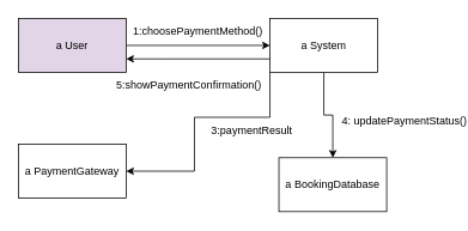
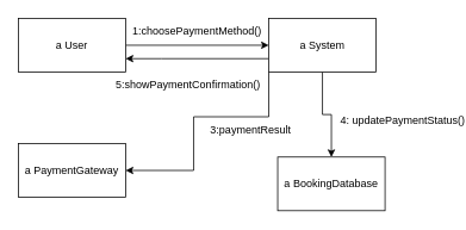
  <mxCell id="0" />
  <mxCell id="1" parent="0" />
  <mxCell id="2" value="a&amp;nbsp;BookingDatabase" style="rounded=0;whiteSpace=wrap;html=1;" vertex="1" parent="1"><mxGeometry x="310" y="175" width="120" height="60" as="geometry" /></mxCell>
  <mxCell id="3" value="a&amp;nbsp;PaymentGateway" style="rounded=0;whiteSpace=wrap;html=1;" vertex="1" parent="1"><mxGeometry x="20" y="160" width="120" height="60" as="geometry" /></mxCell>
  <mxCell id="4" style="edgeStyle=orthogonalEdgeStyle;rounded=0;orthogonalLoop=1;jettySize=auto;html=1;entryX=0.5;entryY=0;entryDx=0;entryDy=0;" edge="1" parent="1" source="6" target="2"><mxGeometry relative="1" as="geometry" /></mxCell>
  <mxCell id="5" style="edgeStyle=orthogonalEdgeStyle;rounded=0;orthogonalLoop=1;jettySize=auto;html=1;exitX=0;exitY=0.75;exitDx=0;exitDy=0;" edge="1" parent="1" source="6" target="8"><mxGeometry relative="1" as="geometry"><Array as="points"><mxPoint x="180" y="65" /><mxPoint x="180" y="65" /></Array></mxGeometry></mxCell>
  <mxCell id="6" value="a System" style="rounded=0;whiteSpace=wrap;html=1;" vertex="1" parent="1"><mxGeometry x="300" y="20" width="120" height="60" as="geometry" /></mxCell>
  <mxCell id="7" style="edgeStyle=orthogonalEdgeStyle;rounded=0;orthogonalLoop=1;jettySize=auto;html=1;entryX=0;entryY=0.5;entryDx=0;entryDy=0;" edge="1" parent="1" source="8" target="6"><mxGeometry relative="1" as="geometry" /></mxCell>
- <mxCell id="8" value="a User" style="rounded=0;whiteSpace=wrap;html=1;fillColor=#e1d5e7;" vertex="1" parent="1"><mxGeometry x="20" y="20" width="120" height="60" as="geometry" /></mxCell>
+ <mxCell id="8" value="a User" style="rounded=0;whiteSpace=wrap;html=1;" vertex="1" parent="1"><mxGeometry x="20" y="20" width="120" height="60" as="geometry" /></mxCell>
  <mxCell id="9" value="1:choosePaymentMethod()" style="text;html=1;align=center;verticalAlign=middle;whiteSpace=wrap;rounded=0;" vertex="1" parent="1"><mxGeometry x="190" y="20" width="60" height="30" as="geometry" /></mxCell>
  <mxCell id="10" value="" style="edgeStyle=orthogonalEdgeStyle;rounded=0;orthogonalLoop=1;jettySize=auto;html=1;exitX=0;exitY=1;exitDx=0;exitDy=0;entryX=1;entryY=0;entryDx=0;entryDy=0;" edge="1" parent="1" source="6"><mxGeometry relative="1" as="geometry"><mxPoint x="300" y="110" as="sourcePoint" /><mxPoint x="140" y="190" as="targetPoint" /><Array as="points"><mxPoint x="300" y="130" /><mxPoint x="216" y="130" /><mxPoint x="216" y="190" /></Array></mxGeometry></mxCell>
  <mxCell id="11" value="3:paymentResult" style="text;html=1;align=center;verticalAlign=middle;whiteSpace=wrap;rounded=0;" vertex="1" parent="1"><mxGeometry x="250" y="130" width="60" height="30" as="geometry" /></mxCell>
  <mxCell id="12" value="4:&amp;nbsp;updatePaymentStatus()" style="text;html=1;align=center;verticalAlign=middle;whiteSpace=wrap;rounded=0;" vertex="1" parent="1"><mxGeometry x="420" y="120" width="60" height="30" as="geometry" /></mxCell>
  <mxCell id="13" value="5:showPaymentConfirmation()" style="text;html=1;align=center;verticalAlign=middle;whiteSpace=wrap;rounded=0;" vertex="1" parent="1"><mxGeometry x="180" y="80" width="60" height="30" as="geometry" /></mxCell>
